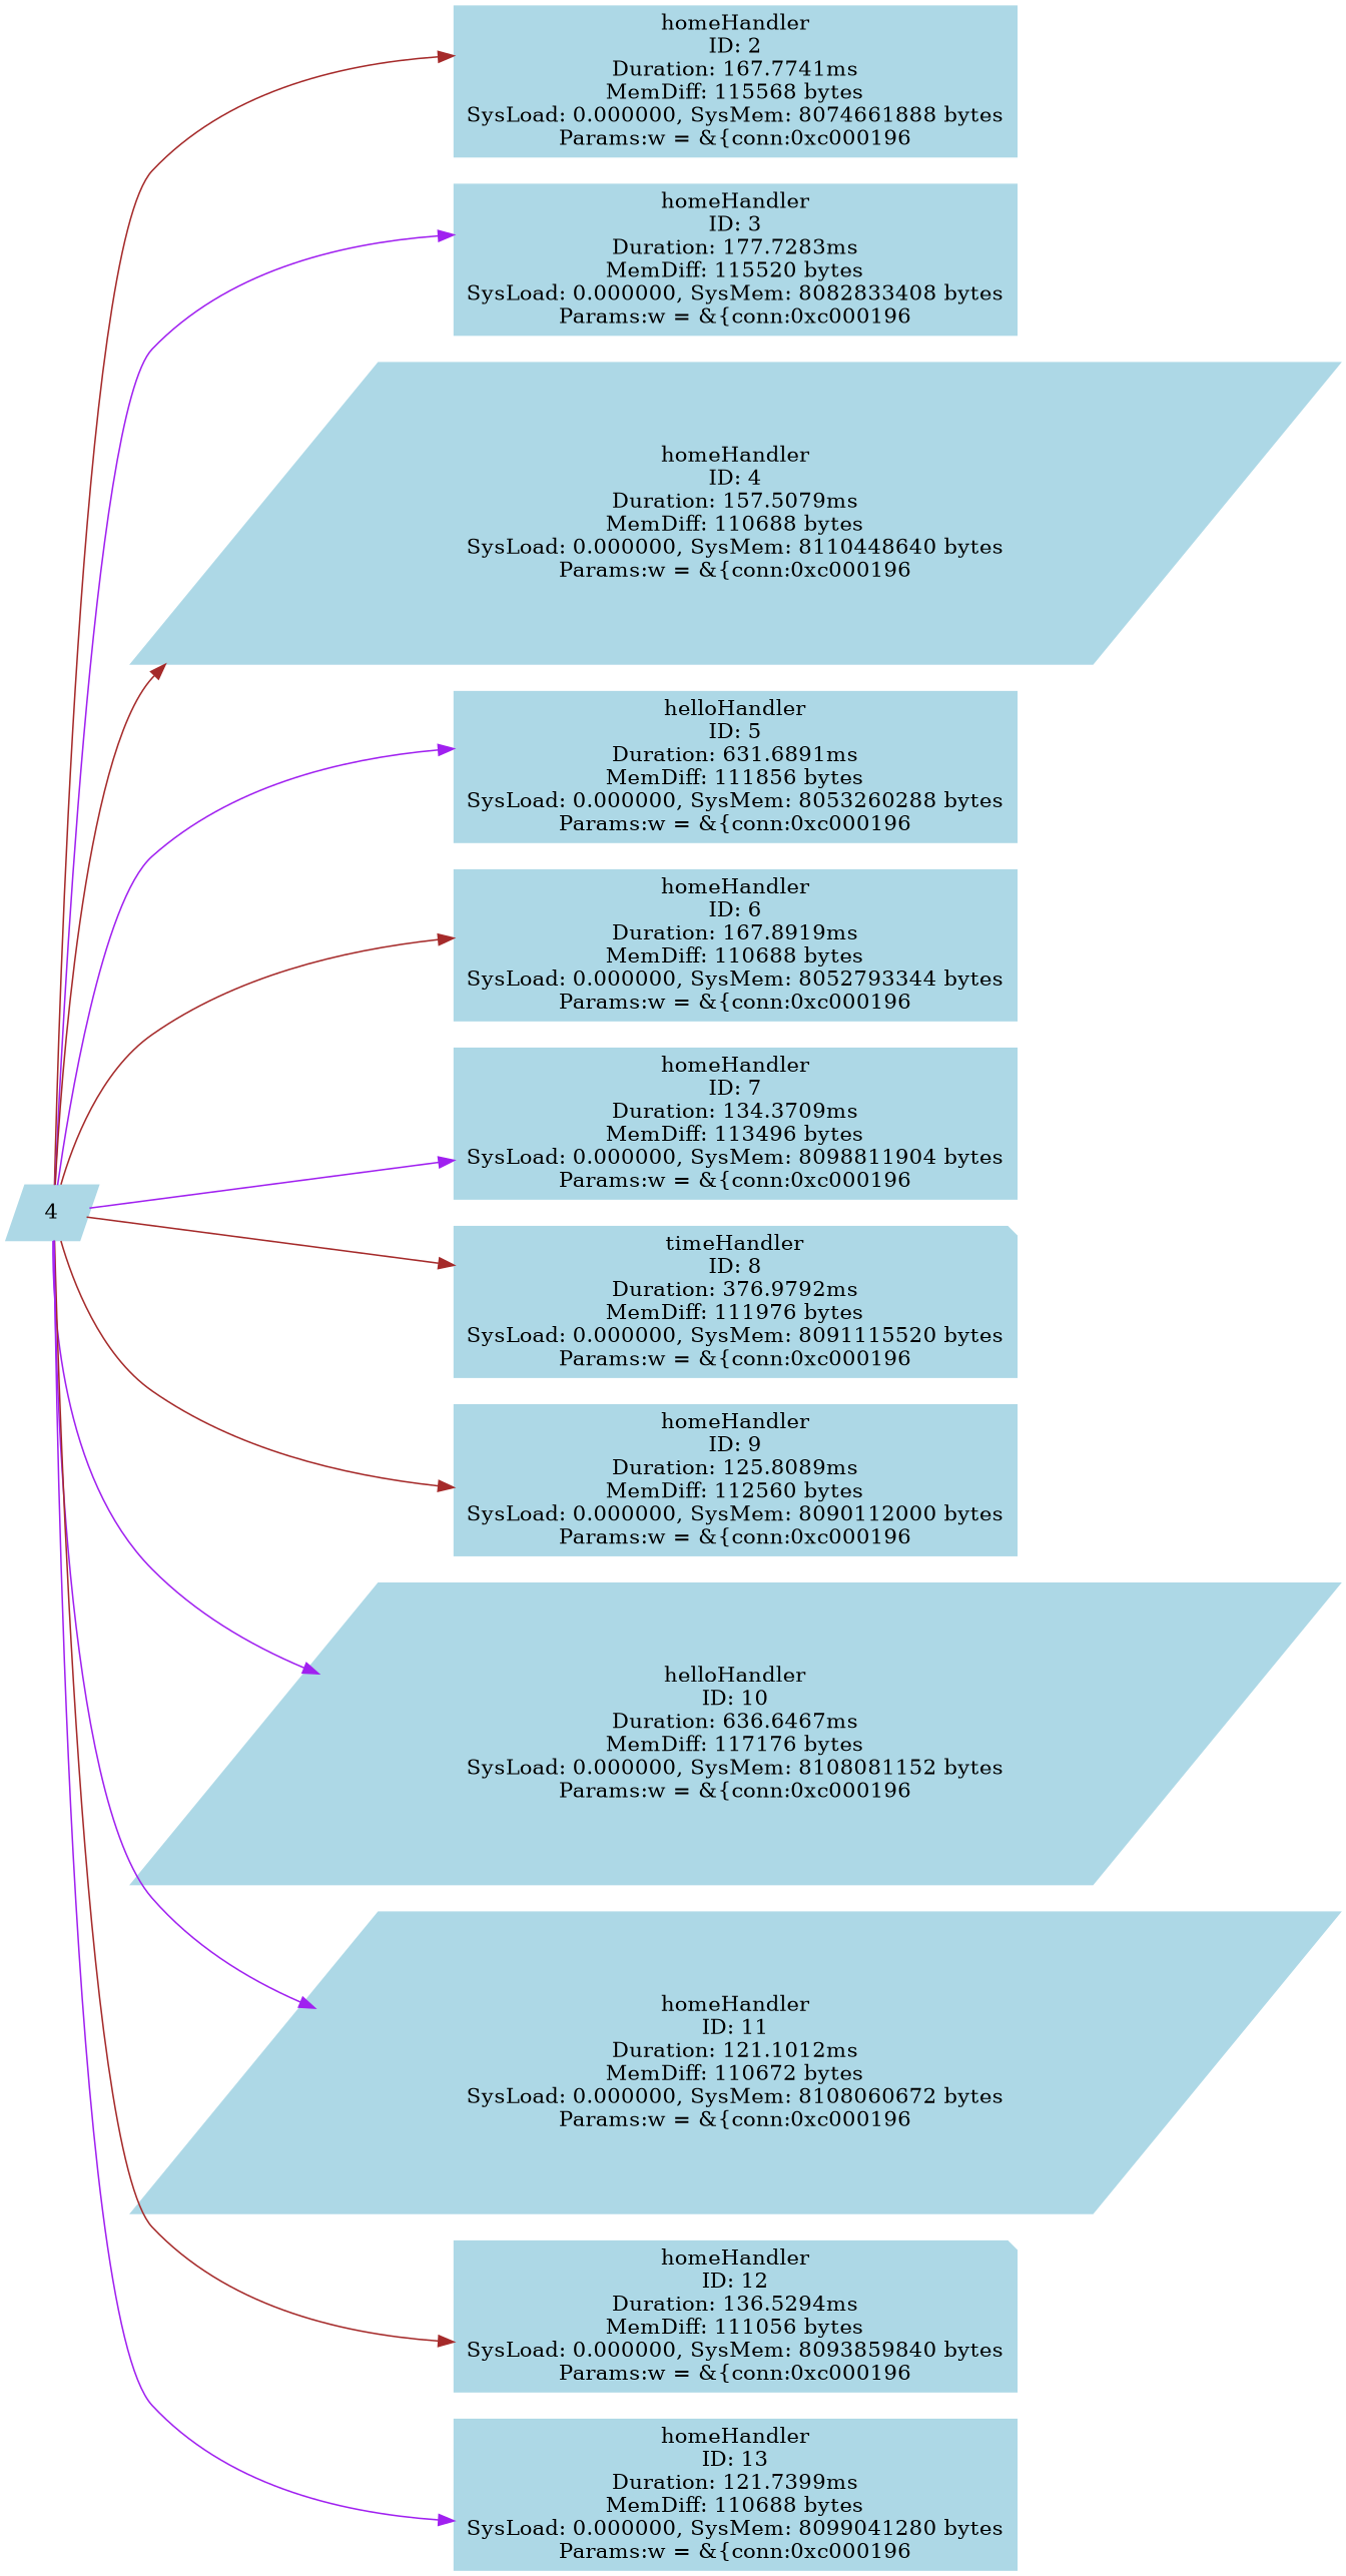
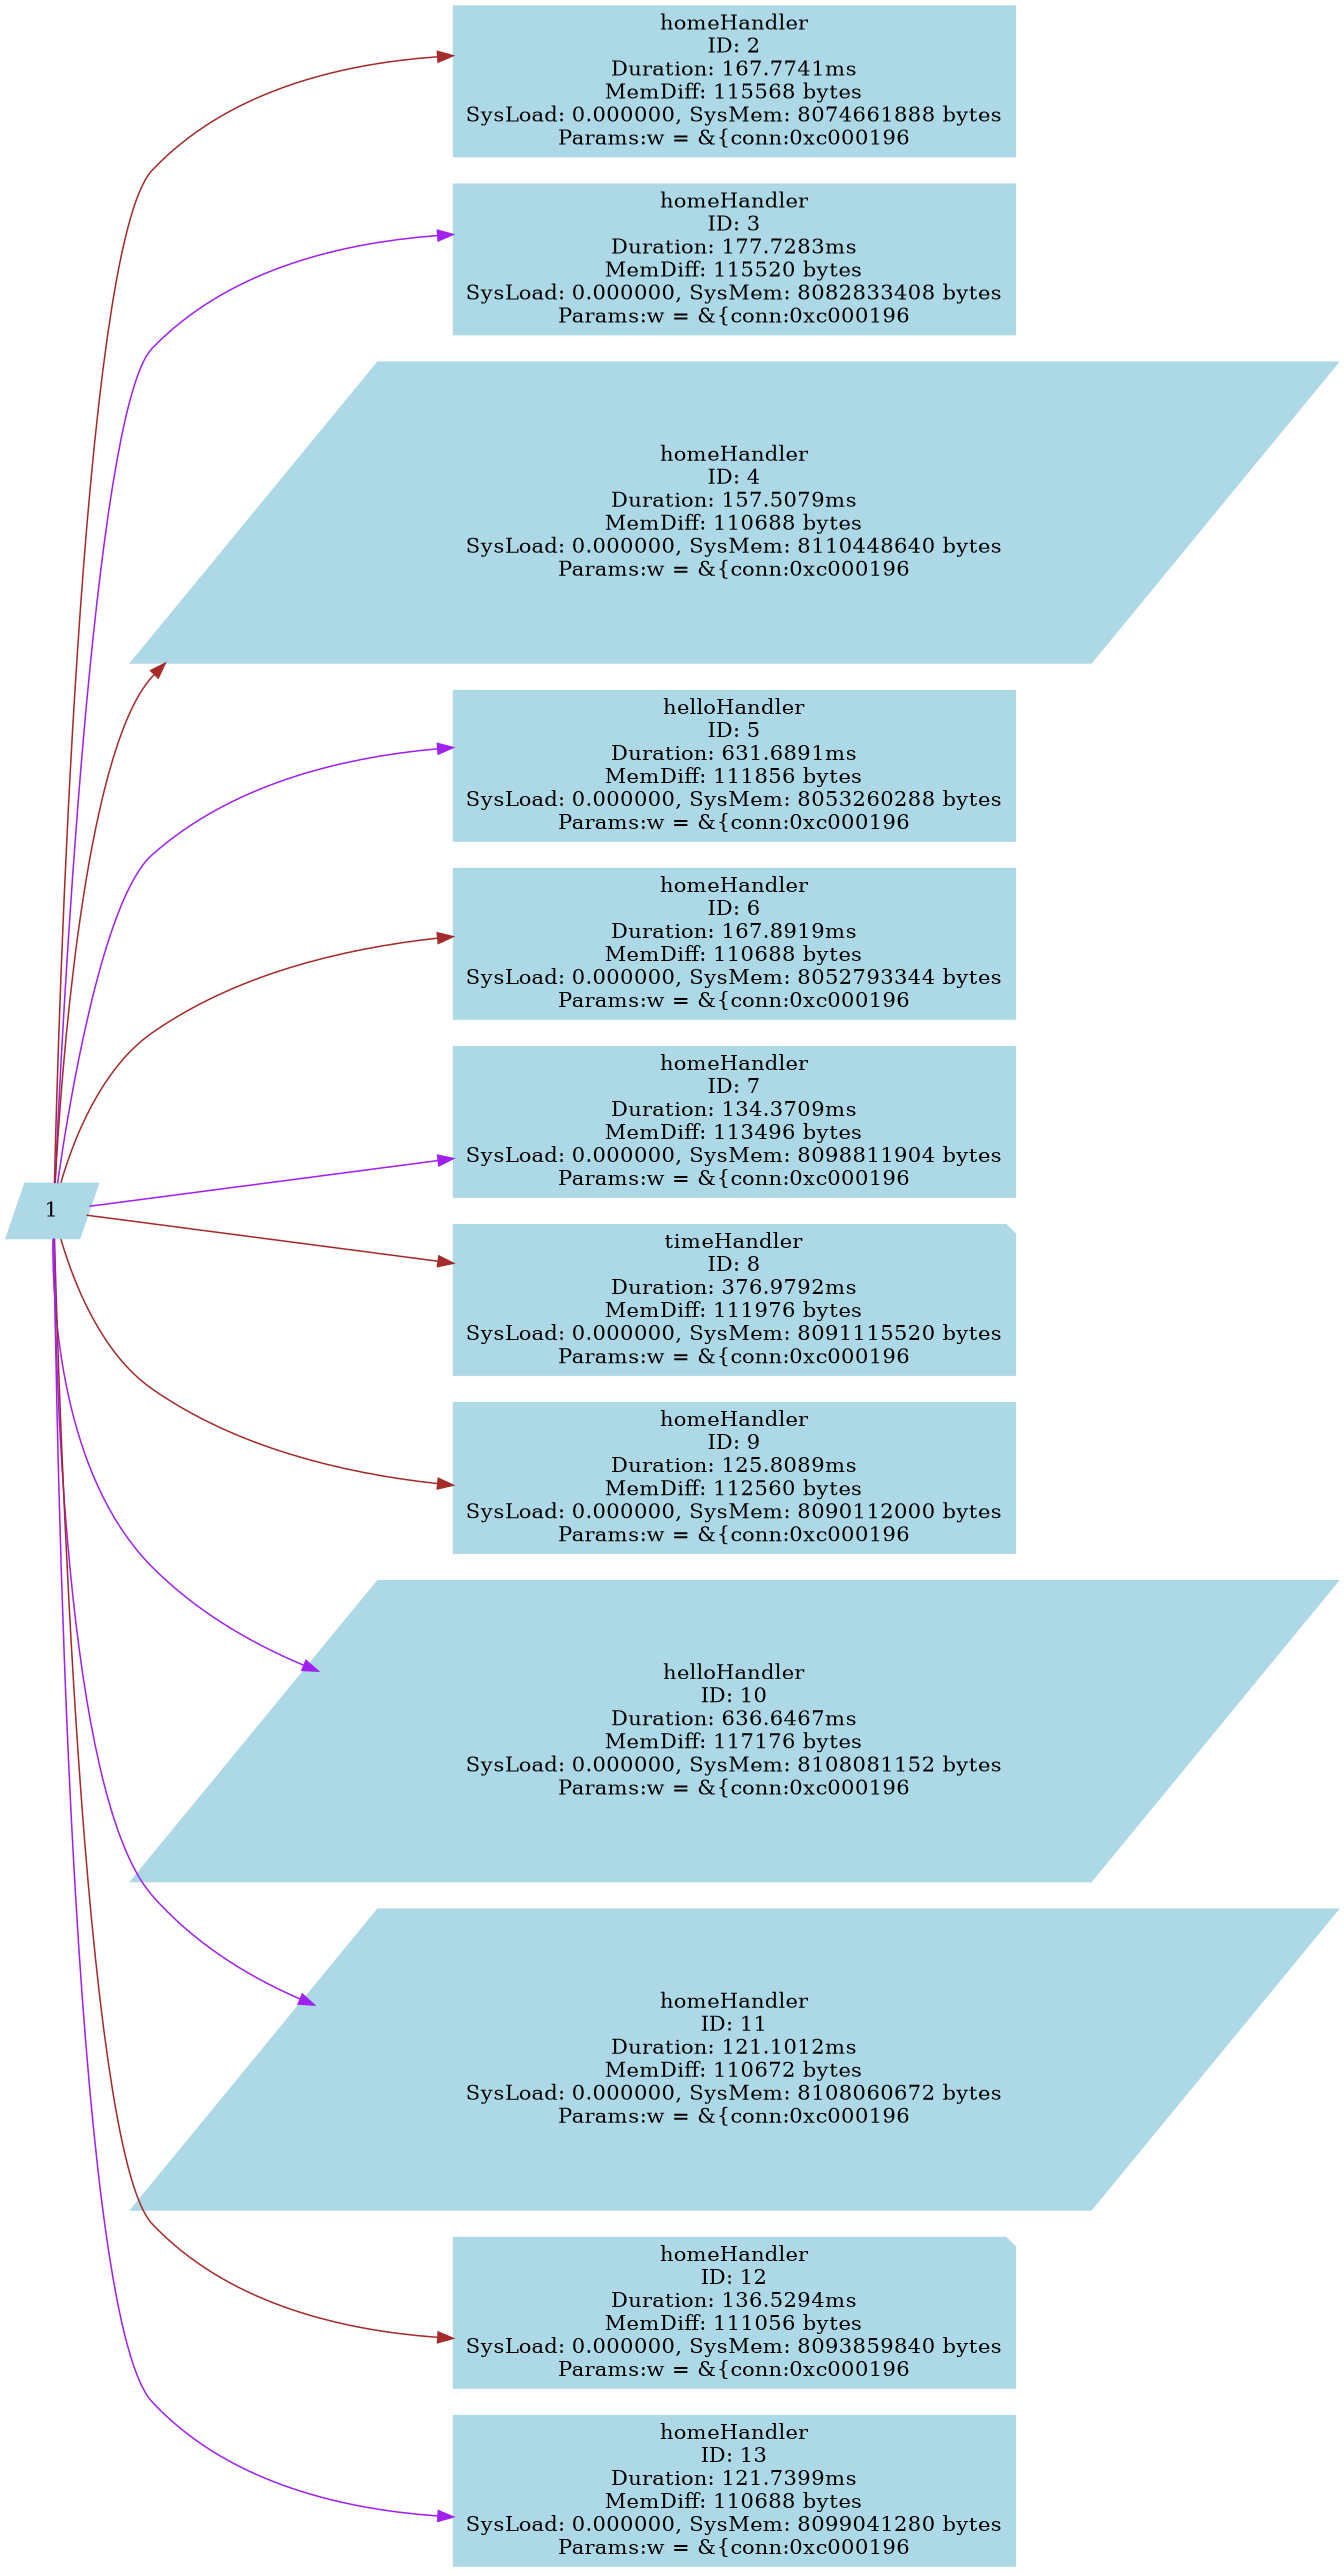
  digraph {
    rankdir=LR
    node [color=lightblue shape=box style=filled]
    edge [color=brown]
    n1 [label="homeHandler\nID: 2\nDuration: 167.7741ms\nMemDiff: 115568 bytes\nSysLoad: 0.000000, SysMem: 8074661888 bytes\nParams:w = &{conn:0xc000196\n"]
    n2 [label="homeHandler\nID: 3\nDuration: 177.7283ms\nMemDiff: 115520 bytes\nSysLoad: 0.000000, SysMem: 8082833408 bytes\nParams:w = &{conn:0xc000196\n"]
    n3 [label="homeHandler\nID: 4\nDuration: 157.5079ms\nMemDiff: 110688 bytes\nSysLoad: 0.000000, SysMem: 8110448640 bytes\nParams:w = &{conn:0xc000196\n" shape=parallelogram]
    n4 [label="helloHandler\nID: 5\nDuration: 631.6891ms\nMemDiff: 111856 bytes\nSysLoad: 0.000000, SysMem: 8053260288 bytes\nParams:w = &{conn:0xc000196\n"]
    n5 [label="homeHandler\nID: 6\nDuration: 167.8919ms\nMemDiff: 110688 bytes\nSysLoad: 0.000000, SysMem: 8052793344 bytes\nParams:w = &{conn:0xc000196\n"]
    n6 [label="homeHandler\nID: 7\nDuration: 134.3709ms\nMemDiff: 113496 bytes\nSysLoad: 0.000000, SysMem: 8098811904 bytes\nParams:w = &{conn:0xc000196\n"]
    n7 [label="timeHandler\nID: 8\nDuration: 376.9792ms\nMemDiff: 111976 bytes\nSysLoad: 0.000000, SysMem: 8091115520 bytes\nParams:w = &{conn:0xc000196\n" shape=note]
    n8 [label="homeHandler\nID: 9\nDuration: 125.8089ms\nMemDiff: 112560 bytes\nSysLoad: 0.000000, SysMem: 8090112000 bytes\nParams:w = &{conn:0xc000196\n"]
    n9 [label="helloHandler\nID: 10\nDuration: 636.6467ms\nMemDiff: 117176 bytes\nSysLoad: 0.000000, SysMem: 8108081152 bytes\nParams:w = &{conn:0xc000196\n" shape=parallelogram]
    n10 [label="homeHandler\nID: 11\nDuration: 121.1012ms\nMemDiff: 110672 bytes\nSysLoad: 0.000000, SysMem: 8108060672 bytes\nParams:w = &{conn:0xc000196\n" shape=parallelogram]
    n11 [label="homeHandler\nID: 12\nDuration: 136.5294ms\nMemDiff: 111056 bytes\nSysLoad: 0.000000, SysMem: 8093859840 bytes\nParams:w = &{conn:0xc000196\n" shape=note]
    n12 [label="homeHandler\nID: 13\nDuration: 121.7399ms\nMemDiff: 110688 bytes\nSysLoad: 0.000000, SysMem: 8099041280 bytes\nParams:w = &{conn:0xc000196\n"]
-   1 [shape=parallelogram label=4]
+   1 [shape=parallelogram]
    1 -> n1
    1 -> n2 [color=purple]
    1 -> n3
    1 -> n4 [color=purple]
    1 -> n5
    1 -> n6 [color=purple]
    1 -> n7
    1 -> n8
    1 -> n9 [color=purple]
    1 -> n10 [color=purple]
    1 -> n11
    1 -> n12 [color=purple]
  }
